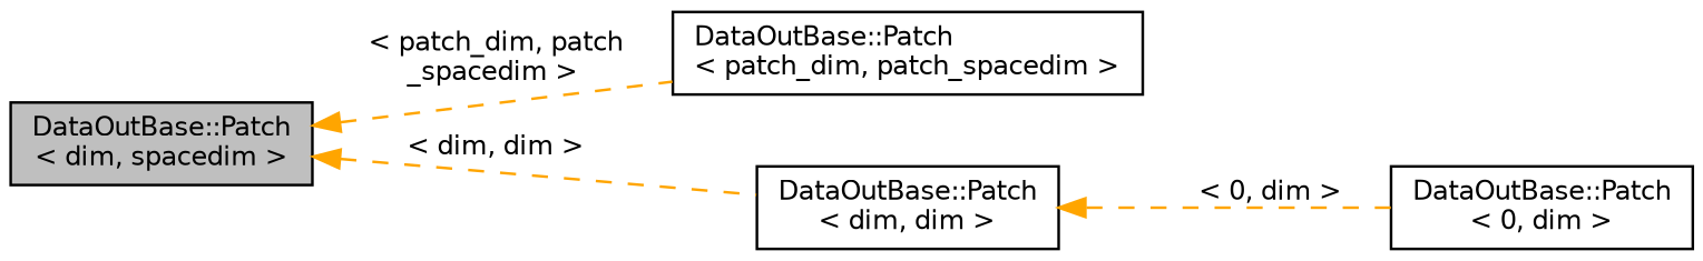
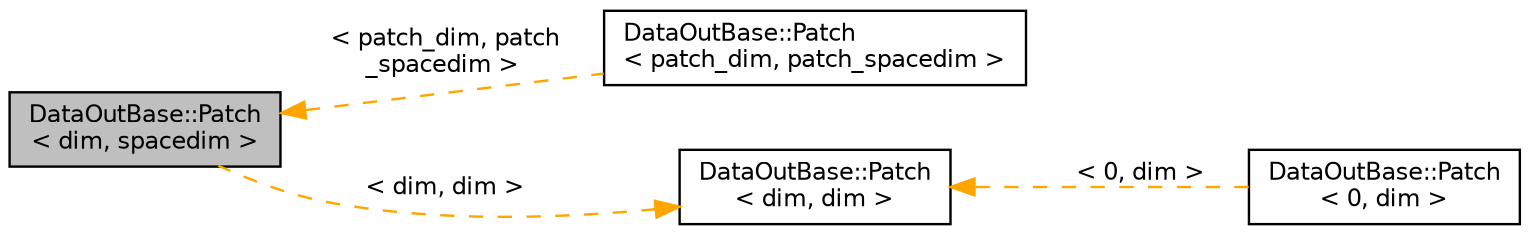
  digraph {
    rankdir=LR
    node [color=black fillcolor=white fontname=Helvetica fontsize=10 shape=record style=filled]
    edge [color=orange dir=back fontname=Helvetica fontsize=10 labelfontname=Helvetica labelfontsize=10 style=dashed]
    n1 [fillcolor=grey75 fontcolor=black height=0.2 label="DataOutBase::Patch\l\< dim, spacedim \>" width=0.4]
    n2 [height=0.2 label="DataOutBase::Patch\l\< patch_dim, patch_spacedim \>" width=0.4]
    n3 [height=0.2 label="DataOutBase::Patch\l\< dim, dim \>" width=0.4]
    n4 [height=0.2 label="DataOutBase::Patch\l\< 0, dim \>" width=0.4]
    n1 -> n2 [label=" \< patch_dim, patch\l_spacedim \>"]
-   n1 -> n3 [label=" \< dim, dim \>"]
+   n3 -> n1 [label=" \< dim, dim \>"]
    n3 -> n4 [label=" \< 0, dim \>"]
  }
